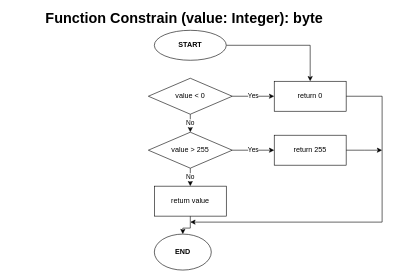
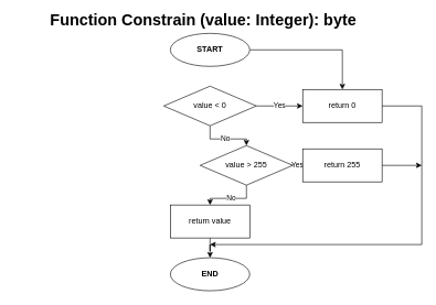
  <mxCell id="0" />
  <mxCell id="1" parent="0" />
  <mxCell id="2" value="" style="edgeStyle=orthogonalEdgeStyle;rounded=0;orthogonalLoop=1;jettySize=auto;html=1;" parent="1" source="3" target="8" edge="1"><mxGeometry relative="1" as="geometry" /></mxCell>
  <mxCell id="3" value="START" style="ellipse;whiteSpace=wrap;html=1;fontStyle=1" parent="1" vertex="1"><mxGeometry x="257" y="50" width="120" height="50" as="geometry" /></mxCell>
  <mxCell id="4" value="Yes" style="edgeStyle=orthogonalEdgeStyle;rounded=0;orthogonalLoop=1;jettySize=auto;html=1;" parent="1" source="6" target="8" edge="1"><mxGeometry relative="1" as="geometry" /></mxCell>
  <mxCell id="5" value="No" style="edgeStyle=orthogonalEdgeStyle;rounded=0;orthogonalLoop=1;jettySize=auto;html=1;" parent="1" source="6" target="11" edge="1"><mxGeometry relative="1" as="geometry" /></mxCell>
  <mxCell id="6" value="value &amp;lt; 0" style="rhombus;whiteSpace=wrap;html=1;" parent="1" vertex="1"><mxGeometry x="247" y="130" width="140" height="60" as="geometry" /></mxCell>
  <mxCell id="7" style="edgeStyle=orthogonalEdgeStyle;rounded=0;orthogonalLoop=1;jettySize=auto;html=1;" parent="1" source="8" edge="1"><mxGeometry relative="1" as="geometry"><mxPoint x="317" y="370" as="targetPoint" /><Array as="points"><mxPoint x="637" y="160" /><mxPoint x="637" y="370" /></Array></mxGeometry></mxCell>
  <mxCell id="8" value="return 0" style="rounded=0;whiteSpace=wrap;html=1;" parent="1" vertex="1"><mxGeometry x="457" y="135" width="120" height="50" as="geometry" /></mxCell>
  <mxCell id="9" value="Yes" style="edgeStyle=orthogonalEdgeStyle;rounded=0;orthogonalLoop=1;jettySize=auto;html=1;" parent="1" source="11" target="13" edge="1"><mxGeometry relative="1" as="geometry" /></mxCell>
  <mxCell id="10" value="No" style="edgeStyle=orthogonalEdgeStyle;rounded=0;orthogonalLoop=1;jettySize=auto;html=1;" parent="1" source="11" target="15" edge="1"><mxGeometry relative="1" as="geometry" /></mxCell>
- <mxCell id="11" value="value &amp;gt; 255" style="rhombus;whiteSpace=wrap;html=1;" parent="1" vertex="1"><mxGeometry x="247" y="220" width="140" height="60" as="geometry" /></mxCell>
+ <mxCell id="11" value="value &amp;gt; 255" style="rhombus;whiteSpace=wrap;html=1;" parent="1" vertex="1"><mxGeometry x="302" y="220" width="140" height="60" as="geometry" /></mxCell>
  <mxCell id="12" style="edgeStyle=orthogonalEdgeStyle;rounded=0;orthogonalLoop=1;jettySize=auto;html=1;" parent="1" source="13" edge="1"><mxGeometry relative="1" as="geometry"><mxPoint x="637" y="250" as="targetPoint" /></mxGeometry></mxCell>
  <mxCell id="13" value="return 255" style="whiteSpace=wrap;html=1;" parent="1" vertex="1"><mxGeometry x="457" y="225" width="120" height="50" as="geometry" /></mxCell>
  <mxCell id="14" value="" style="edgeStyle=orthogonalEdgeStyle;rounded=0;orthogonalLoop=1;jettySize=auto;html=1;" parent="1" source="15" target="16" edge="1"><mxGeometry relative="1" as="geometry" /></mxCell>
  <mxCell id="15" value="return value" style="whiteSpace=wrap;html=1;" parent="1" vertex="1"><mxGeometry x="257" y="310" width="120" height="50" as="geometry" /></mxCell>
- <mxCell id="16" value="END" style="ellipse;whiteSpace=wrap;html=1;fontStyle=1" parent="1" vertex="1"><mxGeometry x="257" y="390" width="95" height="60" as="geometry" /></mxCell>
+ <mxCell id="16" value="END" style="ellipse;whiteSpace=wrap;html=1;fontStyle=1" parent="1" vertex="1"><mxGeometry x="257" y="390" width="120" height="50" as="geometry" /></mxCell>
  <mxCell id="17" value="Function Constrain (value: Integer): byte" style="text;html=1;strokeColor=none;fillColor=none;align=center;verticalAlign=middle;whiteSpace=wrap;rounded=0;fontFamily=Helvetica;fontSize=24;fontStyle=1" vertex="1" parent="1"><mxGeometry x="20" y="20" width="574" height="20" as="geometry" /></mxCell>
